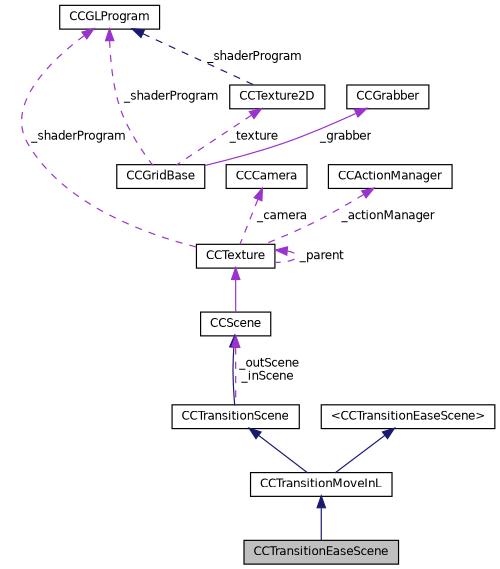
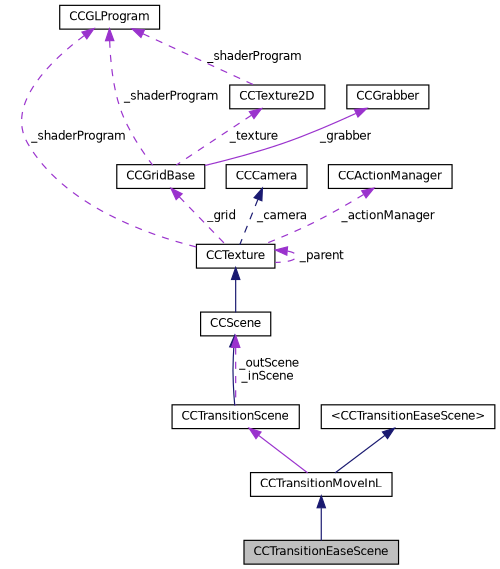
  digraph {
    fontname="DejaVu Sans"
    node [color=black fontname="DejaVu Sans" fontsize=10 shape=record]
    edge [color=darkorchid3 dir=back fontname="DejaVu Sans" fontsize=10 labelfontname=FreeSans labelfontsize=10 style=dashed]
    n1 [fillcolor=grey75 fontcolor=black height=0.2 label=CCTransitionEaseScene style=filled width=0.4]
    n2 [height=0.2 label=CCTransitionMoveInL width=0.4]
    n3 [height=0.2 label=CCTransitionScene width=0.4]
    n4 [height=0.2 label=CCScene width=0.4]
    n5 [height=0.2 label=CCTexture width=0.4]
    n6 [height=0.2 label=CCGridBase width=0.4]
    n7 [height=0.2 label=CCGrabber width=0.4]
    n8 [height=0.2 label=CCTexture2D width=0.4]
    n9 [height=0.2 label=CCGLProgram width=0.4]
    n10 [height=0.2 label=CCCamera width=0.4]
    n11 [height=0.2 label=CCActionManager width=0.4]
    n12 [height=0.2 label="\<CCTransitionEaseScene\>" width=0.4]
    n2 -> n1 [color=midnightblue style=solid]
-   n3 -> n2 [color=midnightblue style=solid]
+   n3 -> n2 [style=solid]
    n4 -> n3 [color=midnightblue style=solid]
    n4 -> n3 [label=" _outScene\n_inScene"]
-   n5 -> n4 [style=solid]
+   n5 -> n4 [color=midnightblue style=solid]
    n5 -> n5 [label=" _parent"]
+   n6 -> n5 [label=" _grid"]
    n7 -> n6 [label=" _grabber" style=solid]
    n8 -> n6 [label=" _texture"]
    n9 -> n5 [label=" _shaderProgram"]
    n9 -> n6 [label=" _shaderProgram"]
-   n9 -> n8 [color=midnightblue label=" _shaderProgram"]
-   n10 -> n5 [label=" _camera"]
+   n9 -> n8 [label=" _shaderProgram"]
+   n10 -> n5 [color=midnightblue label=" _camera"]
    n11 -> n5 [label=" _actionManager"]
    n12 -> n2 [color=midnightblue style=solid]
  }
